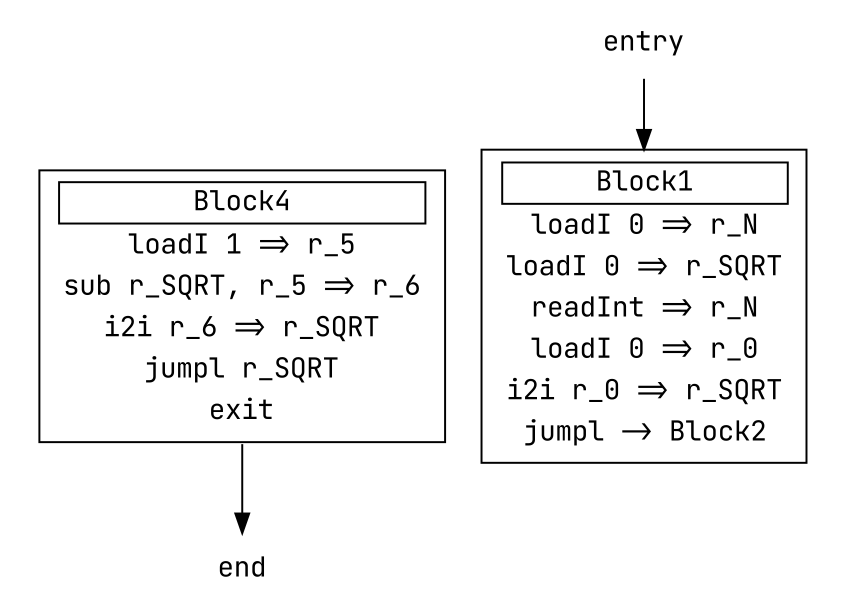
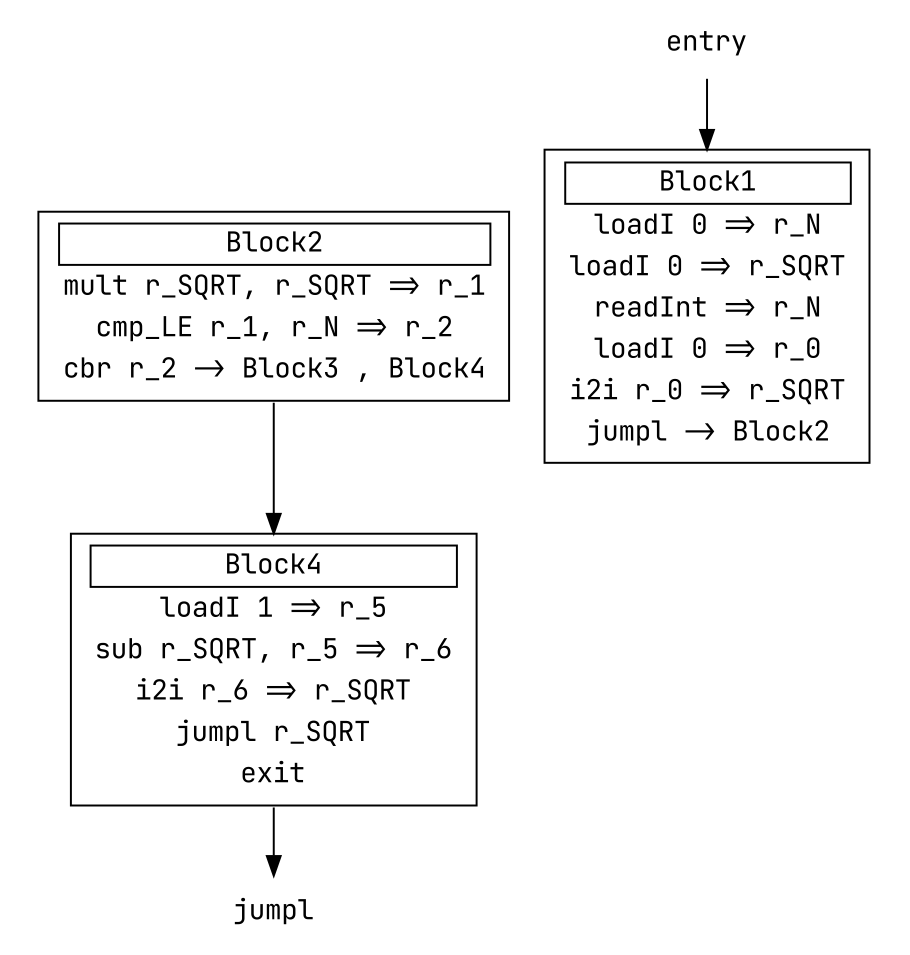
  digraph {
    fontname="JetBrains Mono"
    node [fillcolor="/x11/white" fontname="JetBrains Mono" shape=box]
    edge [fontname="JetBrains Mono" tailport=s]
    n1 [label=<<table border="0"><tr><td border="1" colspan="1">Block1</td></tr><tr><td border="0" colspan="1">loadI 0 =&gt; r_N</td></tr><tr><td border="0" colspan="1">loadI 0 =&gt; r_SQRT</td></tr><tr><td border="0" colspan="1">readInt =&gt; r_N</td></tr><tr><td border="0" colspan="1">loadI 0 =&gt; r_0</td></tr><tr><td border="0" colspan="1">i2i r_0 =&gt; r_SQRT</td></tr><tr><td border="0" colspan="1">jumpl -&gt; Block2</td></tr></table>>]
+   n2 [label=<<table border="0"><tr><td border="1" colspan="1">Block2</td></tr><tr><td border="0" colspan="1">mult r_SQRT, r_SQRT =&gt; r_1</td></tr><tr><td border="0" colspan="1">cmp_LE r_1, r_N =&gt; r_2</td></tr><tr><td border="0" colspan="1">cbr r_2 -&gt; Block3 , Block4</td></tr></table>>]
    n3 [label=<<table border="0"><tr><td border="1" colspan="1">Block4</td></tr><tr><td border="0" colspan="1">loadI 1 =&gt; r_5</td></tr><tr><td border="0" colspan="1">sub r_SQRT, r_5 =&gt; r_6</td></tr><tr><td border="0" colspan="1">i2i r_6 =&gt; r_SQRT</td></tr><tr><td border="0" colspan="1">jumpl r_SQRT</td></tr><tr><td border="0" colspan="1">exit</td></tr></table>>]
-   end [shape=none fillcolor=""]
+   end [shape=none label=jumpl fillcolor=""]
    entry [shape=none fillcolor=""]
    subgraph cluster_1 {
      color="/x11/white"
      n1
+     n2
      n3
    }
+   n2 -> n3
    n3 -> end
    entry -> n1
  }
